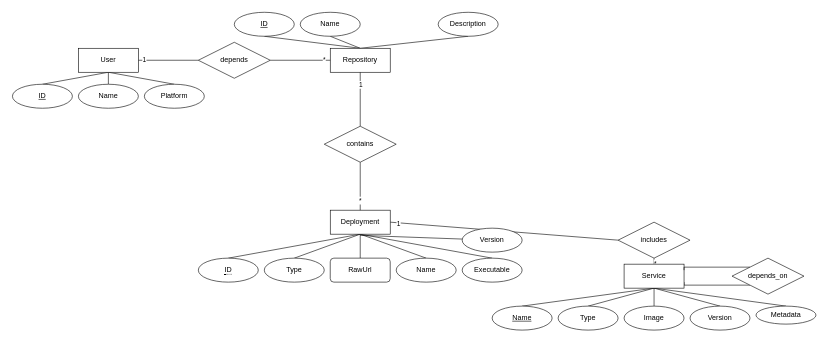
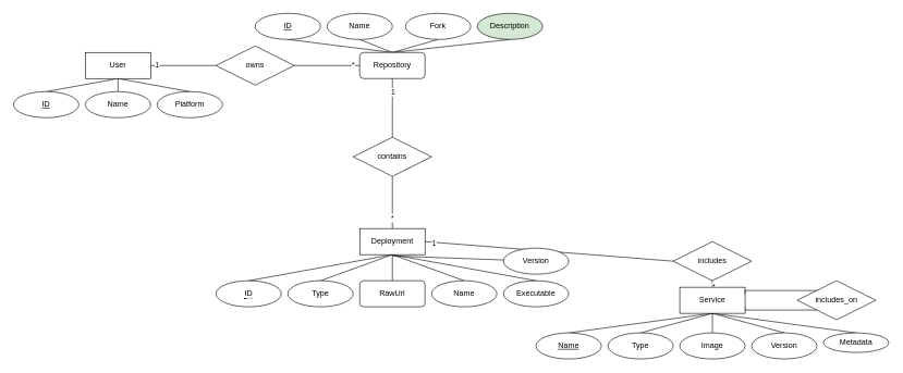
  <mxCell id="0" />
  <mxCell id="1" parent="0" />
  <mxCell id="2" value="1" style="edgeStyle=none;rounded=0;orthogonalLoop=1;jettySize=auto;html=1;endArrow=none;endFill=0;entryX=0;entryY=0.5;entryDx=0;entryDy=0;" parent="1" source="6" target="15" edge="1"><mxGeometry x="-0.8" relative="1" as="geometry"><mxPoint x="310" y="100" as="targetPoint" /><mxPoint as="offset" /></mxGeometry></mxCell>
  <mxCell id="3" style="edgeStyle=none;rounded=0;orthogonalLoop=1;jettySize=auto;html=1;exitX=0.5;exitY=1;exitDx=0;exitDy=0;entryX=0.5;entryY=0;entryDx=0;entryDy=0;endArrow=none;endFill=0;" parent="1" source="6" target="16" edge="1"><mxGeometry relative="1" as="geometry" /></mxCell>
  <mxCell id="4" style="edgeStyle=none;rounded=0;orthogonalLoop=1;jettySize=auto;html=1;exitX=0.5;exitY=1;exitDx=0;exitDy=0;entryX=0.5;entryY=0;entryDx=0;entryDy=0;endArrow=none;endFill=0;" parent="1" source="6" target="17" edge="1"><mxGeometry relative="1" as="geometry" /></mxCell>
  <mxCell id="5" style="edgeStyle=none;rounded=0;orthogonalLoop=1;jettySize=auto;html=1;exitX=0.5;exitY=1;exitDx=0;exitDy=0;entryX=0.5;entryY=0;entryDx=0;entryDy=0;endArrow=none;endFill=0;" parent="1" source="6" target="39" edge="1"><mxGeometry relative="1" as="geometry" /></mxCell>
  <mxCell id="6" value="User" style="whiteSpace=wrap;html=1;align=center;" parent="1" vertex="1"><mxGeometry x="130" y="80" width="100" height="40" as="geometry" /></mxCell>
  <mxCell id="7" style="rounded=0;orthogonalLoop=1;jettySize=auto;html=1;exitX=0.5;exitY=1;exitDx=0;exitDy=0;entryX=0.5;entryY=1;entryDx=0;entryDy=0;endArrow=none;endFill=0;" parent="1" source="13" target="18" edge="1"><mxGeometry relative="1" as="geometry"><Array as="points"><mxPoint x="600" y="80" /></Array></mxGeometry></mxCell>
  <mxCell id="8" style="edgeStyle=none;rounded=0;orthogonalLoop=1;jettySize=auto;html=1;exitX=0.5;exitY=0;exitDx=0;exitDy=0;entryX=0.5;entryY=1;entryDx=0;entryDy=0;endArrow=none;endFill=0;" parent="1" source="13" target="19" edge="1"><mxGeometry relative="1" as="geometry" /></mxCell>
  <mxCell id="9" style="edgeStyle=none;rounded=0;orthogonalLoop=1;jettySize=auto;html=1;exitX=0.5;exitY=1;exitDx=0;exitDy=0;entryX=0.5;entryY=0;entryDx=0;entryDy=0;endArrow=none;endFill=0;" parent="1" source="13" target="34" edge="1"><mxGeometry relative="1" as="geometry"><Array as="points" /></mxGeometry></mxCell>
  <mxCell id="10" value="1" style="edgeLabel;html=1;align=center;verticalAlign=middle;resizable=0;points=[];" parent="9" vertex="1" connectable="0"><mxGeometry x="-0.554" y="-1" relative="1" as="geometry"><mxPoint x="1" as="offset" /></mxGeometry></mxCell>
+ <mxCell id="11" style="edgeStyle=none;rounded=0;orthogonalLoop=1;jettySize=auto;html=1;exitX=0.5;exitY=0;exitDx=0;exitDy=0;entryX=0.5;entryY=1;entryDx=0;entryDy=0;endArrow=none;endFill=0;" parent="1" source="13" target="35" edge="1"><mxGeometry relative="1" as="geometry" /></mxCell>
  <mxCell id="12" style="edgeStyle=none;rounded=0;orthogonalLoop=1;jettySize=auto;html=1;exitX=0.5;exitY=0;exitDx=0;exitDy=0;entryX=0.5;entryY=1;entryDx=0;entryDy=0;endArrow=none;endFill=0;" parent="1" source="13" target="36" edge="1"><mxGeometry relative="1" as="geometry" /></mxCell>
- <mxCell id="13" value="Repository" style="whiteSpace=wrap;html=1;align=center;" parent="1" vertex="1"><mxGeometry x="550" y="80" width="100" height="40" as="geometry" /></mxCell>
+ <mxCell id="13" value="Repository" style="whiteSpace=wrap;html=1;align=center;rounded=1;" parent="1" vertex="1"><mxGeometry x="550" y="80" width="100" height="40" as="geometry" /></mxCell>
  <mxCell id="14" value="*" style="edgeStyle=orthogonalEdgeStyle;rounded=0;orthogonalLoop=1;jettySize=auto;html=1;exitX=1;exitY=0.5;exitDx=0;exitDy=0;entryX=0;entryY=0.5;entryDx=0;entryDy=0;endArrow=none;endFill=0;" parent="1" source="15" target="13" edge="1"><mxGeometry x="0.8" relative="1" as="geometry"><mxPoint as="offset" /></mxGeometry></mxCell>
- <mxCell id="15" value="depends" style="shape=rhombus;perimeter=rhombusPerimeter;whiteSpace=wrap;html=1;align=center;" parent="1" vertex="1"><mxGeometry x="330" y="70" width="120" height="60" as="geometry" /></mxCell>
+ <mxCell id="15" value="owns" style="shape=rhombus;perimeter=rhombusPerimeter;whiteSpace=wrap;html=1;align=center;" parent="1" vertex="1"><mxGeometry x="330" y="70" width="120" height="60" as="geometry" /></mxCell>
  <mxCell id="16" value="ID" style="ellipse;whiteSpace=wrap;html=1;align=center;fontStyle=4;" parent="1" vertex="1"><mxGeometry x="20" y="140" width="100" height="40" as="geometry" /></mxCell>
  <mxCell id="17" value="Name" style="ellipse;whiteSpace=wrap;html=1;align=center;" parent="1" vertex="1"><mxGeometry x="130" y="140" width="100" height="40" as="geometry" /></mxCell>
  <mxCell id="18" value="ID" style="ellipse;whiteSpace=wrap;html=1;align=center;fontStyle=4;" parent="1" vertex="1"><mxGeometry x="390" y="20" width="100" height="40" as="geometry" /></mxCell>
  <mxCell id="19" value="Name" style="ellipse;whiteSpace=wrap;html=1;align=center;" parent="1" vertex="1"><mxGeometry x="500" y="20" width="100" height="40" as="geometry" /></mxCell>
  <mxCell id="20" style="edgeStyle=none;rounded=0;orthogonalLoop=1;jettySize=auto;html=1;exitX=0.5;exitY=1;exitDx=0;exitDy=0;entryX=0.5;entryY=0;entryDx=0;entryDy=0;endArrow=none;endFill=0;" parent="1" source="28" edge="1"><mxGeometry relative="1" as="geometry"><mxPoint x="380" y="430" as="targetPoint" /></mxGeometry></mxCell>
  <mxCell id="21" style="edgeStyle=none;rounded=0;orthogonalLoop=1;jettySize=auto;html=1;exitX=0.5;exitY=1;exitDx=0;exitDy=0;entryX=0.5;entryY=0;entryDx=0;entryDy=0;endArrow=none;endFill=0;" parent="1" source="28" target="30" edge="1"><mxGeometry relative="1" as="geometry" /></mxCell>
  <mxCell id="22" style="edgeStyle=none;rounded=0;orthogonalLoop=1;jettySize=auto;html=1;exitX=0.5;exitY=1;exitDx=0;exitDy=0;entryX=0.5;entryY=0;entryDx=0;entryDy=0;endArrow=none;endFill=0;" parent="1" source="28" target="31" edge="1"><mxGeometry relative="1" as="geometry" /></mxCell>
  <mxCell id="23" style="edgeStyle=none;rounded=0;orthogonalLoop=1;jettySize=auto;html=1;exitX=0.5;exitY=1;exitDx=0;exitDy=0;entryX=0.5;entryY=0;entryDx=0;entryDy=0;endArrow=none;endFill=0;" parent="1" source="28" target="37" edge="1"><mxGeometry relative="1" as="geometry" /></mxCell>
  <mxCell id="24" style="edgeStyle=none;rounded=0;orthogonalLoop=1;jettySize=auto;html=1;exitX=0.5;exitY=1;exitDx=0;exitDy=0;entryX=0.5;entryY=0;entryDx=0;entryDy=0;endArrow=none;endFill=0;" parent="1" source="28" edge="1"><mxGeometry relative="1" as="geometry"><mxPoint x="820" y="430" as="targetPoint" /></mxGeometry></mxCell>
  <mxCell id="25" style="edgeStyle=none;rounded=0;orthogonalLoop=1;jettySize=auto;html=1;endArrow=none;endFill=0;" parent="1" target="52" edge="1"><mxGeometry relative="1" as="geometry"><mxPoint x="600" y="392" as="sourcePoint" /></mxGeometry></mxCell>
  <mxCell id="26" style="edgeStyle=none;rounded=0;orthogonalLoop=1;jettySize=auto;html=1;exitX=1;exitY=0.5;exitDx=0;exitDy=0;entryX=0;entryY=0.5;entryDx=0;entryDy=0;endArrow=none;endFill=0;" parent="1" source="28" target="42" edge="1"><mxGeometry relative="1" as="geometry" /></mxCell>
  <mxCell id="27" value="1" style="edgeLabel;html=1;align=center;verticalAlign=middle;resizable=0;points=[];" parent="26" vertex="1" connectable="0"><mxGeometry x="-0.929" relative="1" as="geometry"><mxPoint y="1" as="offset" /></mxGeometry></mxCell>
  <mxCell id="28" value="Deployment" style="whiteSpace=wrap;html=1;align=center;" parent="1" vertex="1"><mxGeometry x="550" y="350" width="100" height="40" as="geometry" /></mxCell>
  <mxCell id="29" value="&lt;span style=&quot;border-bottom: 1px dotted&quot;&gt;ID&lt;/span&gt;" style="ellipse;whiteSpace=wrap;html=1;align=center;" parent="1" vertex="1"><mxGeometry x="330" y="430" width="100" height="40" as="geometry" /></mxCell>
  <mxCell id="30" value="Type" style="ellipse;whiteSpace=wrap;html=1;align=center;" parent="1" vertex="1"><mxGeometry x="440" y="430" width="100" height="40" as="geometry" /></mxCell>
  <mxCell id="31" value="RawUrl" style="whiteSpace=wrap;html=1;align=center;rounded=1;" parent="1" vertex="1"><mxGeometry x="550" y="430" width="100" height="40" as="geometry" /></mxCell>
  <mxCell id="32" style="edgeStyle=none;rounded=0;orthogonalLoop=1;jettySize=auto;html=1;exitX=0.5;exitY=1;exitDx=0;exitDy=0;entryX=0.5;entryY=0;entryDx=0;entryDy=0;endArrow=none;endFill=0;" parent="1" source="34" target="28" edge="1"><mxGeometry relative="1" as="geometry" /></mxCell>
  <mxCell id="33" value="*" style="edgeLabel;html=1;align=center;verticalAlign=middle;resizable=0;points=[];" parent="32" vertex="1" connectable="0"><mxGeometry x="0.567" y="-1" relative="1" as="geometry"><mxPoint as="offset" /></mxGeometry></mxCell>
  <mxCell id="34" value="contains" style="shape=rhombus;perimeter=rhombusPerimeter;whiteSpace=wrap;html=1;align=center;" parent="1" vertex="1"><mxGeometry x="540" y="210" width="120" height="60" as="geometry" /></mxCell>
- <mxCell id="36" value="Description" style="ellipse;whiteSpace=wrap;html=1;align=center;" parent="1" vertex="1"><mxGeometry x="730" y="20" width="100" height="40" as="geometry" /></mxCell>
+ <mxCell id="35" value="Fork" style="ellipse;whiteSpace=wrap;html=1;align=center;" parent="1" vertex="1"><mxGeometry x="620" y="20" width="100" height="40" as="geometry" /></mxCell>
+ <mxCell id="36" value="Description" style="ellipse;whiteSpace=wrap;html=1;align=center;fillColor=#d5e8d4;" parent="1" vertex="1"><mxGeometry x="730" y="20" width="100" height="40" as="geometry" /></mxCell>
  <mxCell id="37" value="Name" style="ellipse;whiteSpace=wrap;html=1;align=center;" parent="1" vertex="1"><mxGeometry x="660" y="430" width="100" height="40" as="geometry" /></mxCell>
  <mxCell id="38" value="Executable" style="ellipse;whiteSpace=wrap;html=1;align=center;" parent="1" vertex="1"><mxGeometry x="770" y="430" width="100" height="40" as="geometry" /></mxCell>
  <mxCell id="39" value="Platform" style="ellipse;whiteSpace=wrap;html=1;align=center;" parent="1" vertex="1"><mxGeometry x="240" y="140" width="100" height="40" as="geometry" /></mxCell>
  <mxCell id="40" style="edgeStyle=none;rounded=0;orthogonalLoop=1;jettySize=auto;html=1;exitX=0.5;exitY=1;exitDx=0;exitDy=0;entryX=0.5;entryY=0;entryDx=0;entryDy=0;endArrow=none;endFill=0;" parent="1" source="42" target="48" edge="1"><mxGeometry relative="1" as="geometry" /></mxCell>
  <mxCell id="41" value="*" style="edgeLabel;html=1;align=center;verticalAlign=middle;resizable=0;points=[];" parent="40" vertex="1" connectable="0"><mxGeometry x="0.525" y="1" relative="1" as="geometry"><mxPoint as="offset" /></mxGeometry></mxCell>
  <mxCell id="42" value="includes" style="shape=rhombus;perimeter=rhombusPerimeter;whiteSpace=wrap;html=1;align=center;" parent="1" vertex="1"><mxGeometry x="1030" y="370" width="120" height="60" as="geometry" /></mxCell>
  <mxCell id="43" style="edgeStyle=none;rounded=0;orthogonalLoop=1;jettySize=auto;html=1;exitX=0.5;exitY=1;exitDx=0;exitDy=0;entryX=0.5;entryY=0;entryDx=0;entryDy=0;endArrow=none;endFill=0;" parent="1" source="48" target="51" edge="1"><mxGeometry relative="1" as="geometry" /></mxCell>
  <mxCell id="44" style="edgeStyle=none;rounded=0;orthogonalLoop=1;jettySize=auto;html=1;exitX=0.5;exitY=1;exitDx=0;exitDy=0;entryX=0.5;entryY=0;entryDx=0;entryDy=0;endArrow=none;endFill=0;" parent="1" source="48" target="49" edge="1"><mxGeometry relative="1" as="geometry" /></mxCell>
  <mxCell id="45" style="edgeStyle=none;rounded=0;orthogonalLoop=1;jettySize=auto;html=1;exitX=0.5;exitY=1;exitDx=0;exitDy=0;entryX=0.5;entryY=0;entryDx=0;entryDy=0;endArrow=none;endFill=0;" parent="1" source="48" target="50" edge="1"><mxGeometry relative="1" as="geometry" /></mxCell>
  <mxCell id="46" style="edgeStyle=none;rounded=0;orthogonalLoop=1;jettySize=auto;html=1;exitX=0.5;exitY=1;exitDx=0;exitDy=0;entryX=0.5;entryY=0;entryDx=0;entryDy=0;endArrow=none;endFill=0;" parent="1" source="48" target="53" edge="1"><mxGeometry relative="1" as="geometry" /></mxCell>
  <mxCell id="47" style="edgeStyle=orthogonalEdgeStyle;rounded=0;orthogonalLoop=1;jettySize=auto;html=1;exitX=1;exitY=0.75;exitDx=0;exitDy=0;endArrow=none;endFill=0;entryX=0;entryY=1;entryDx=0;entryDy=0;" edge="1" parent="1" source="48" target="57"><mxGeometry relative="1" as="geometry"><mxPoint x="1240" y="470" as="targetPoint" /><Array as="points"><mxPoint x="1140" y="475" /></Array></mxGeometry></mxCell>
  <mxCell id="48" value="Service" style="whiteSpace=wrap;html=1;align=center;" parent="1" vertex="1"><mxGeometry x="1040" y="440" width="100" height="40" as="geometry" /></mxCell>
  <mxCell id="49" value="Type" style="ellipse;whiteSpace=wrap;html=1;align=center;" parent="1" vertex="1"><mxGeometry x="930" y="510" width="100" height="40" as="geometry" /></mxCell>
  <mxCell id="50" value="Version" style="ellipse;whiteSpace=wrap;html=1;align=center;" parent="1" vertex="1"><mxGeometry x="1150" y="510" width="100" height="40" as="geometry" /></mxCell>
  <mxCell id="51" value="Name" style="ellipse;whiteSpace=wrap;html=1;align=center;fontStyle=4;" parent="1" vertex="1"><mxGeometry x="820" y="510" width="100" height="40" as="geometry" /></mxCell>
  <mxCell id="52" value="Version" style="ellipse;whiteSpace=wrap;html=1;align=center;" parent="1" vertex="1"><mxGeometry x="770" y="380" width="100" height="40" as="geometry" /></mxCell>
  <mxCell id="53" value="Metadata" style="ellipse;whiteSpace=wrap;html=1;align=center;" parent="1" vertex="1"><mxGeometry x="1260" y="510" width="100" height="30" as="geometry" /></mxCell>
  <mxCell id="54" style="edgeStyle=orthogonalEdgeStyle;rounded=0;orthogonalLoop=1;jettySize=auto;html=1;exitX=0.5;exitY=0;exitDx=0;exitDy=0;endArrow=none;endFill=0;" edge="1" parent="1" source="55"><mxGeometry relative="1" as="geometry"><mxPoint x="1090" y="480" as="targetPoint" /></mxGeometry></mxCell>
  <mxCell id="55" value="Image" style="ellipse;whiteSpace=wrap;html=1;align=center;" vertex="1" parent="1"><mxGeometry x="1040" y="510" width="100" height="40" as="geometry" /></mxCell>
  <mxCell id="56" style="edgeStyle=orthogonalEdgeStyle;rounded=0;orthogonalLoop=1;jettySize=auto;html=1;exitX=0;exitY=0;exitDx=0;exitDy=0;entryX=1;entryY=0.25;entryDx=0;entryDy=0;endArrow=none;endFill=0;" edge="1" parent="1" source="57" target="48"><mxGeometry relative="1" as="geometry"><Array as="points"><mxPoint x="1140" y="445" /></Array></mxGeometry></mxCell>
- <mxCell id="57" value="depends_on" style="shape=rhombus;perimeter=rhombusPerimeter;whiteSpace=wrap;html=1;align=center;" vertex="1" parent="1"><mxGeometry x="1220" y="430" width="120" height="60" as="geometry" /></mxCell>
+ <mxCell id="57" value="includes_on" style="shape=rhombus;perimeter=rhombusPerimeter;whiteSpace=wrap;html=1;align=center;" vertex="1" parent="1"><mxGeometry x="1220" y="430" width="120" height="60" as="geometry" /></mxCell>
